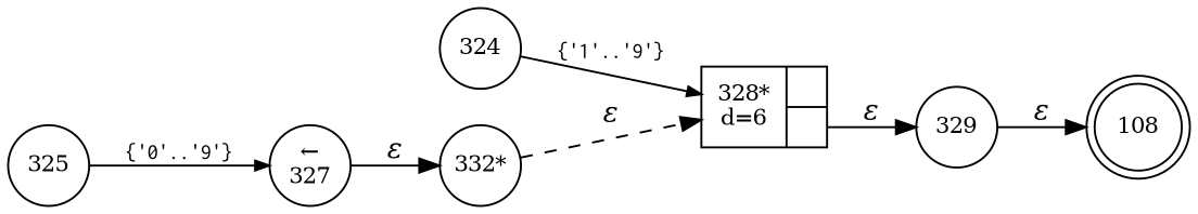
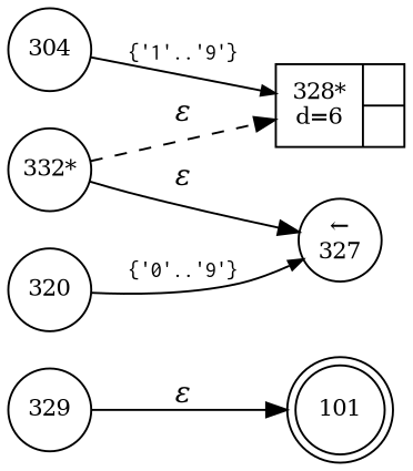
  digraph {
    rankdir=LR
    node [fixedsize=true fontsize=11 shape=circle peripheries=1]
    edge [fontname="Times-Italic"]
-   n1 [label=108 shape=doublecircle width=.6 peripheries=""]
-   n2 [label=324 width=.55]
+   n1 [label=101 shape=doublecircle width=.6 peripheries=""]
+   n2 [label=304 width=.55]
    n3 [fixedsize=false label="{328*\nd=6|{<p0>|<p1>}}" shape=record]
    n4 [label=329 width=.55]
-   n5 [label=325 width=.55]
+   n5 [label=320 width=.55]
    n6 [label="&larr;\n327" width=.55]
    n7 [label="332*" width=.55]
    n2 -> n3 [arrowhead=normal arrowsize=.7 fontname=Courier fontsize=11 label="{'1'..'9'}"]
-   n3 -> n4 [label="&epsilon;" tailport=p1]
    n4 -> n1 [label="&epsilon;"]
    n5 -> n6 [arrowhead=normal arrowsize=.7 fontname=Courier fontsize=11 label="{'0'..'9'}"]
-   n6 -> n7 [label="&epsilon;"]
+   n7 -> n6 [label="&epsilon;"]
    n7 -> n3 [label="&epsilon;" style=dashed]
  }
